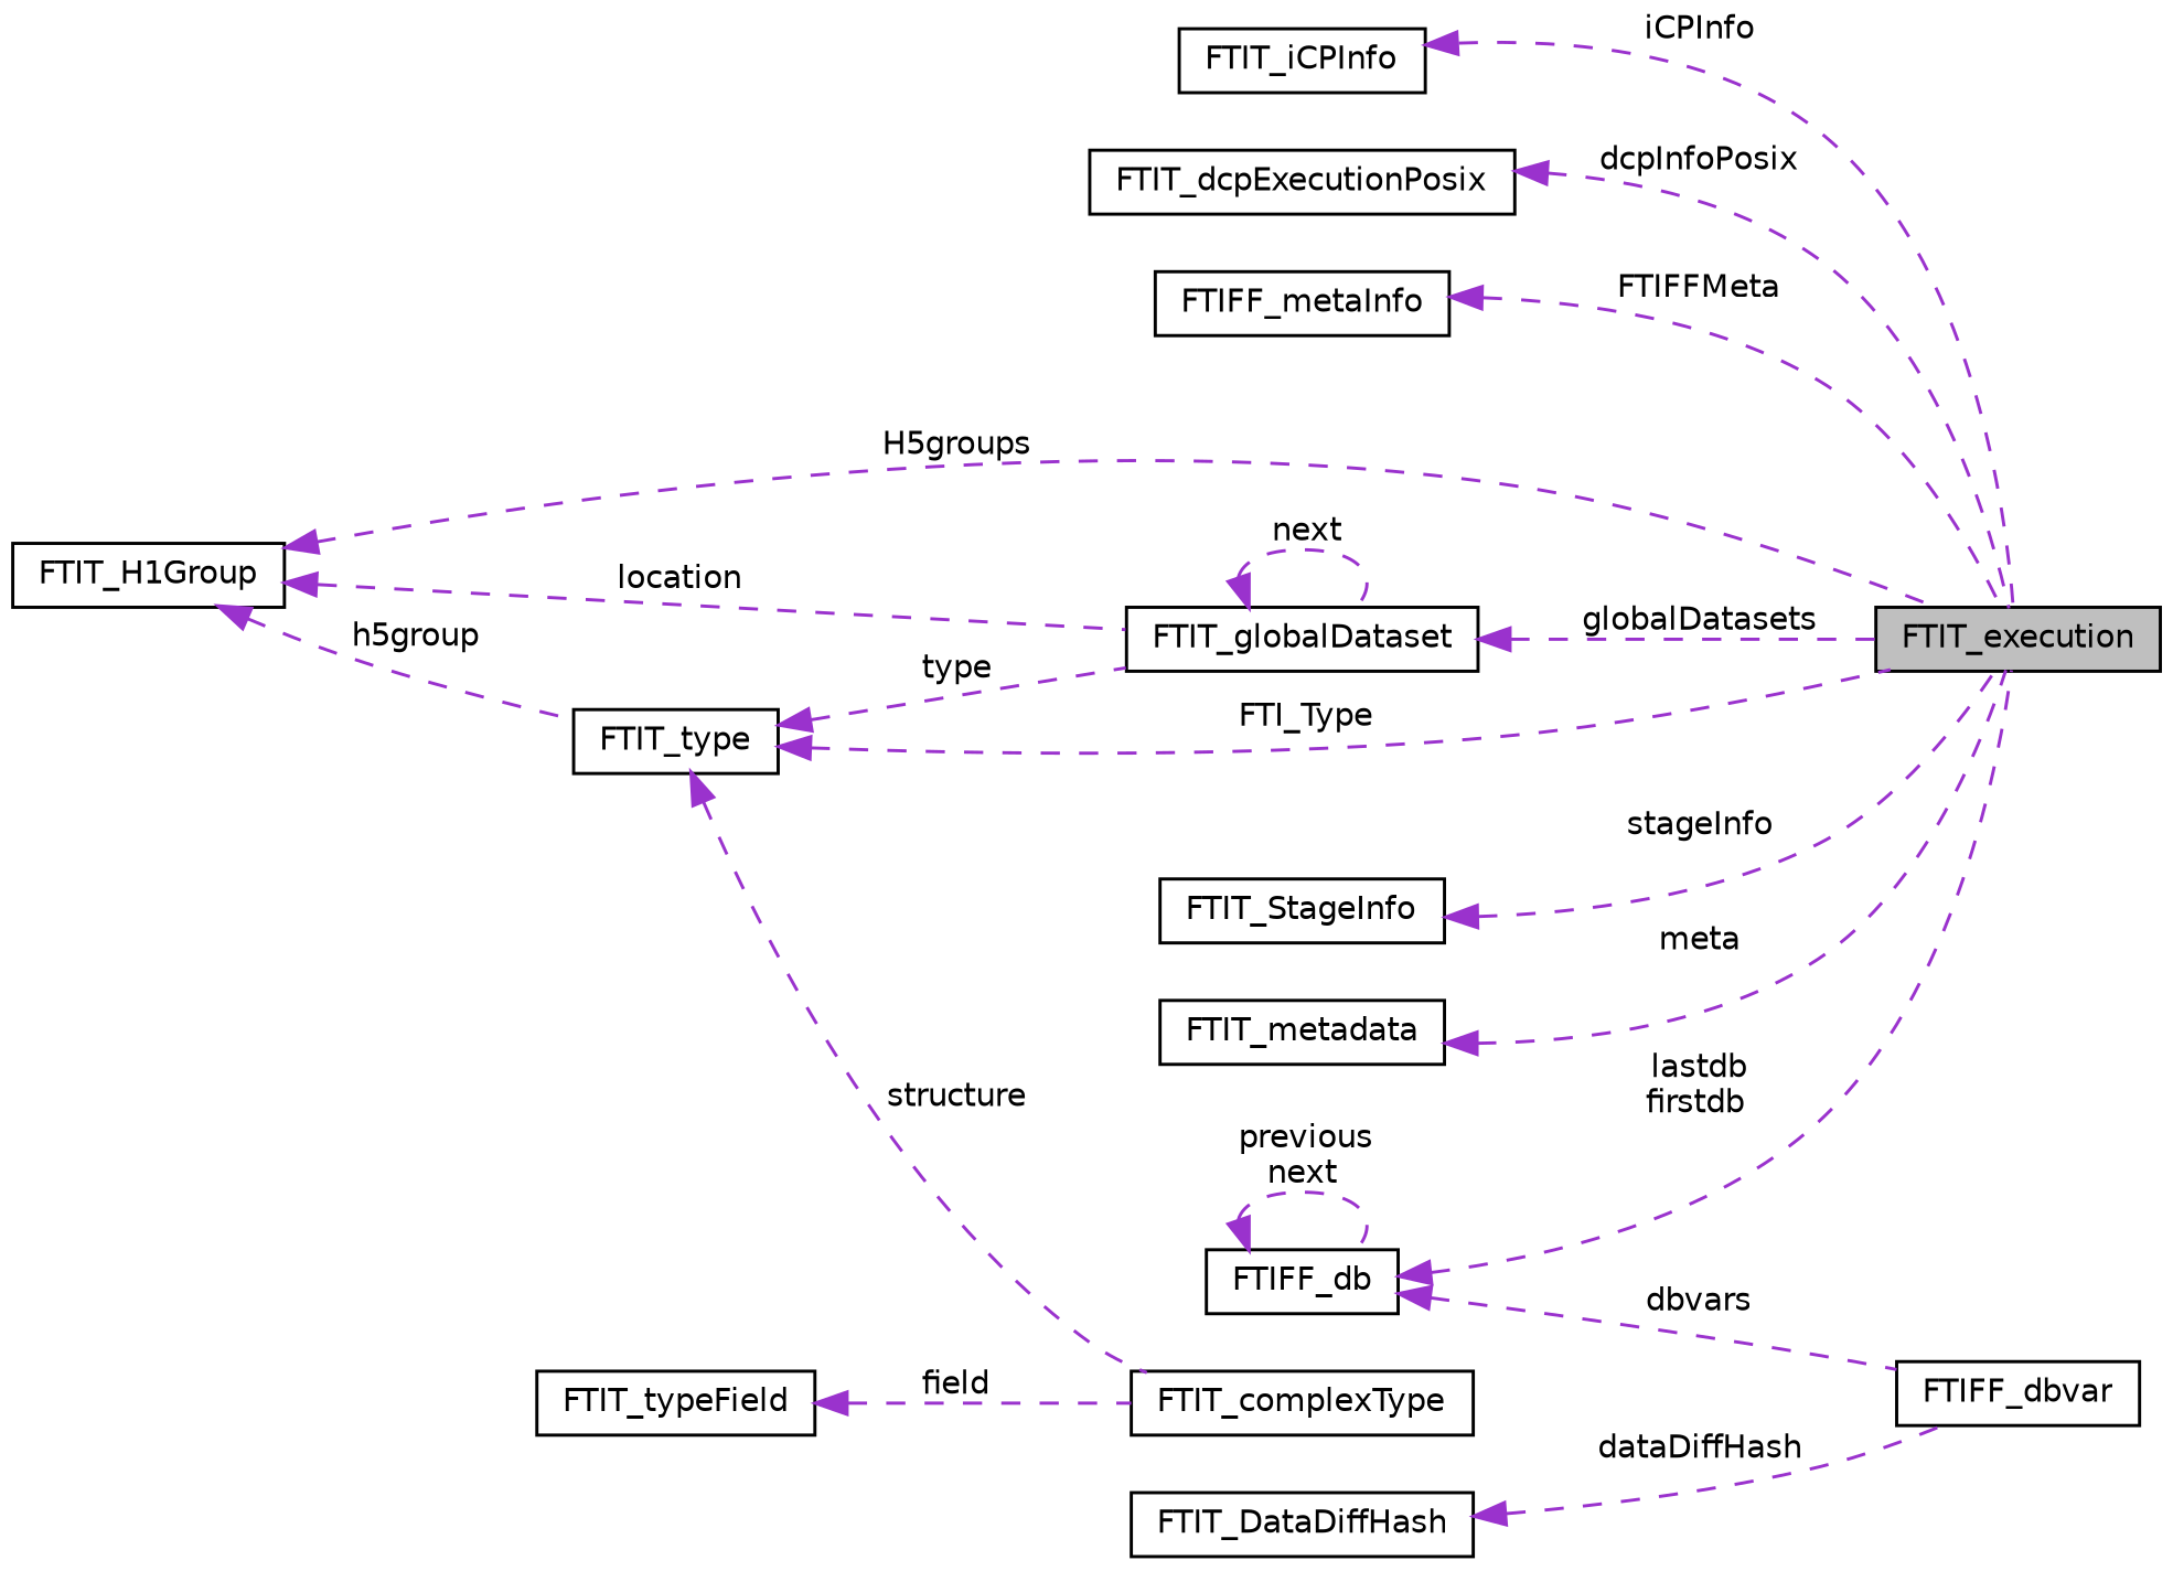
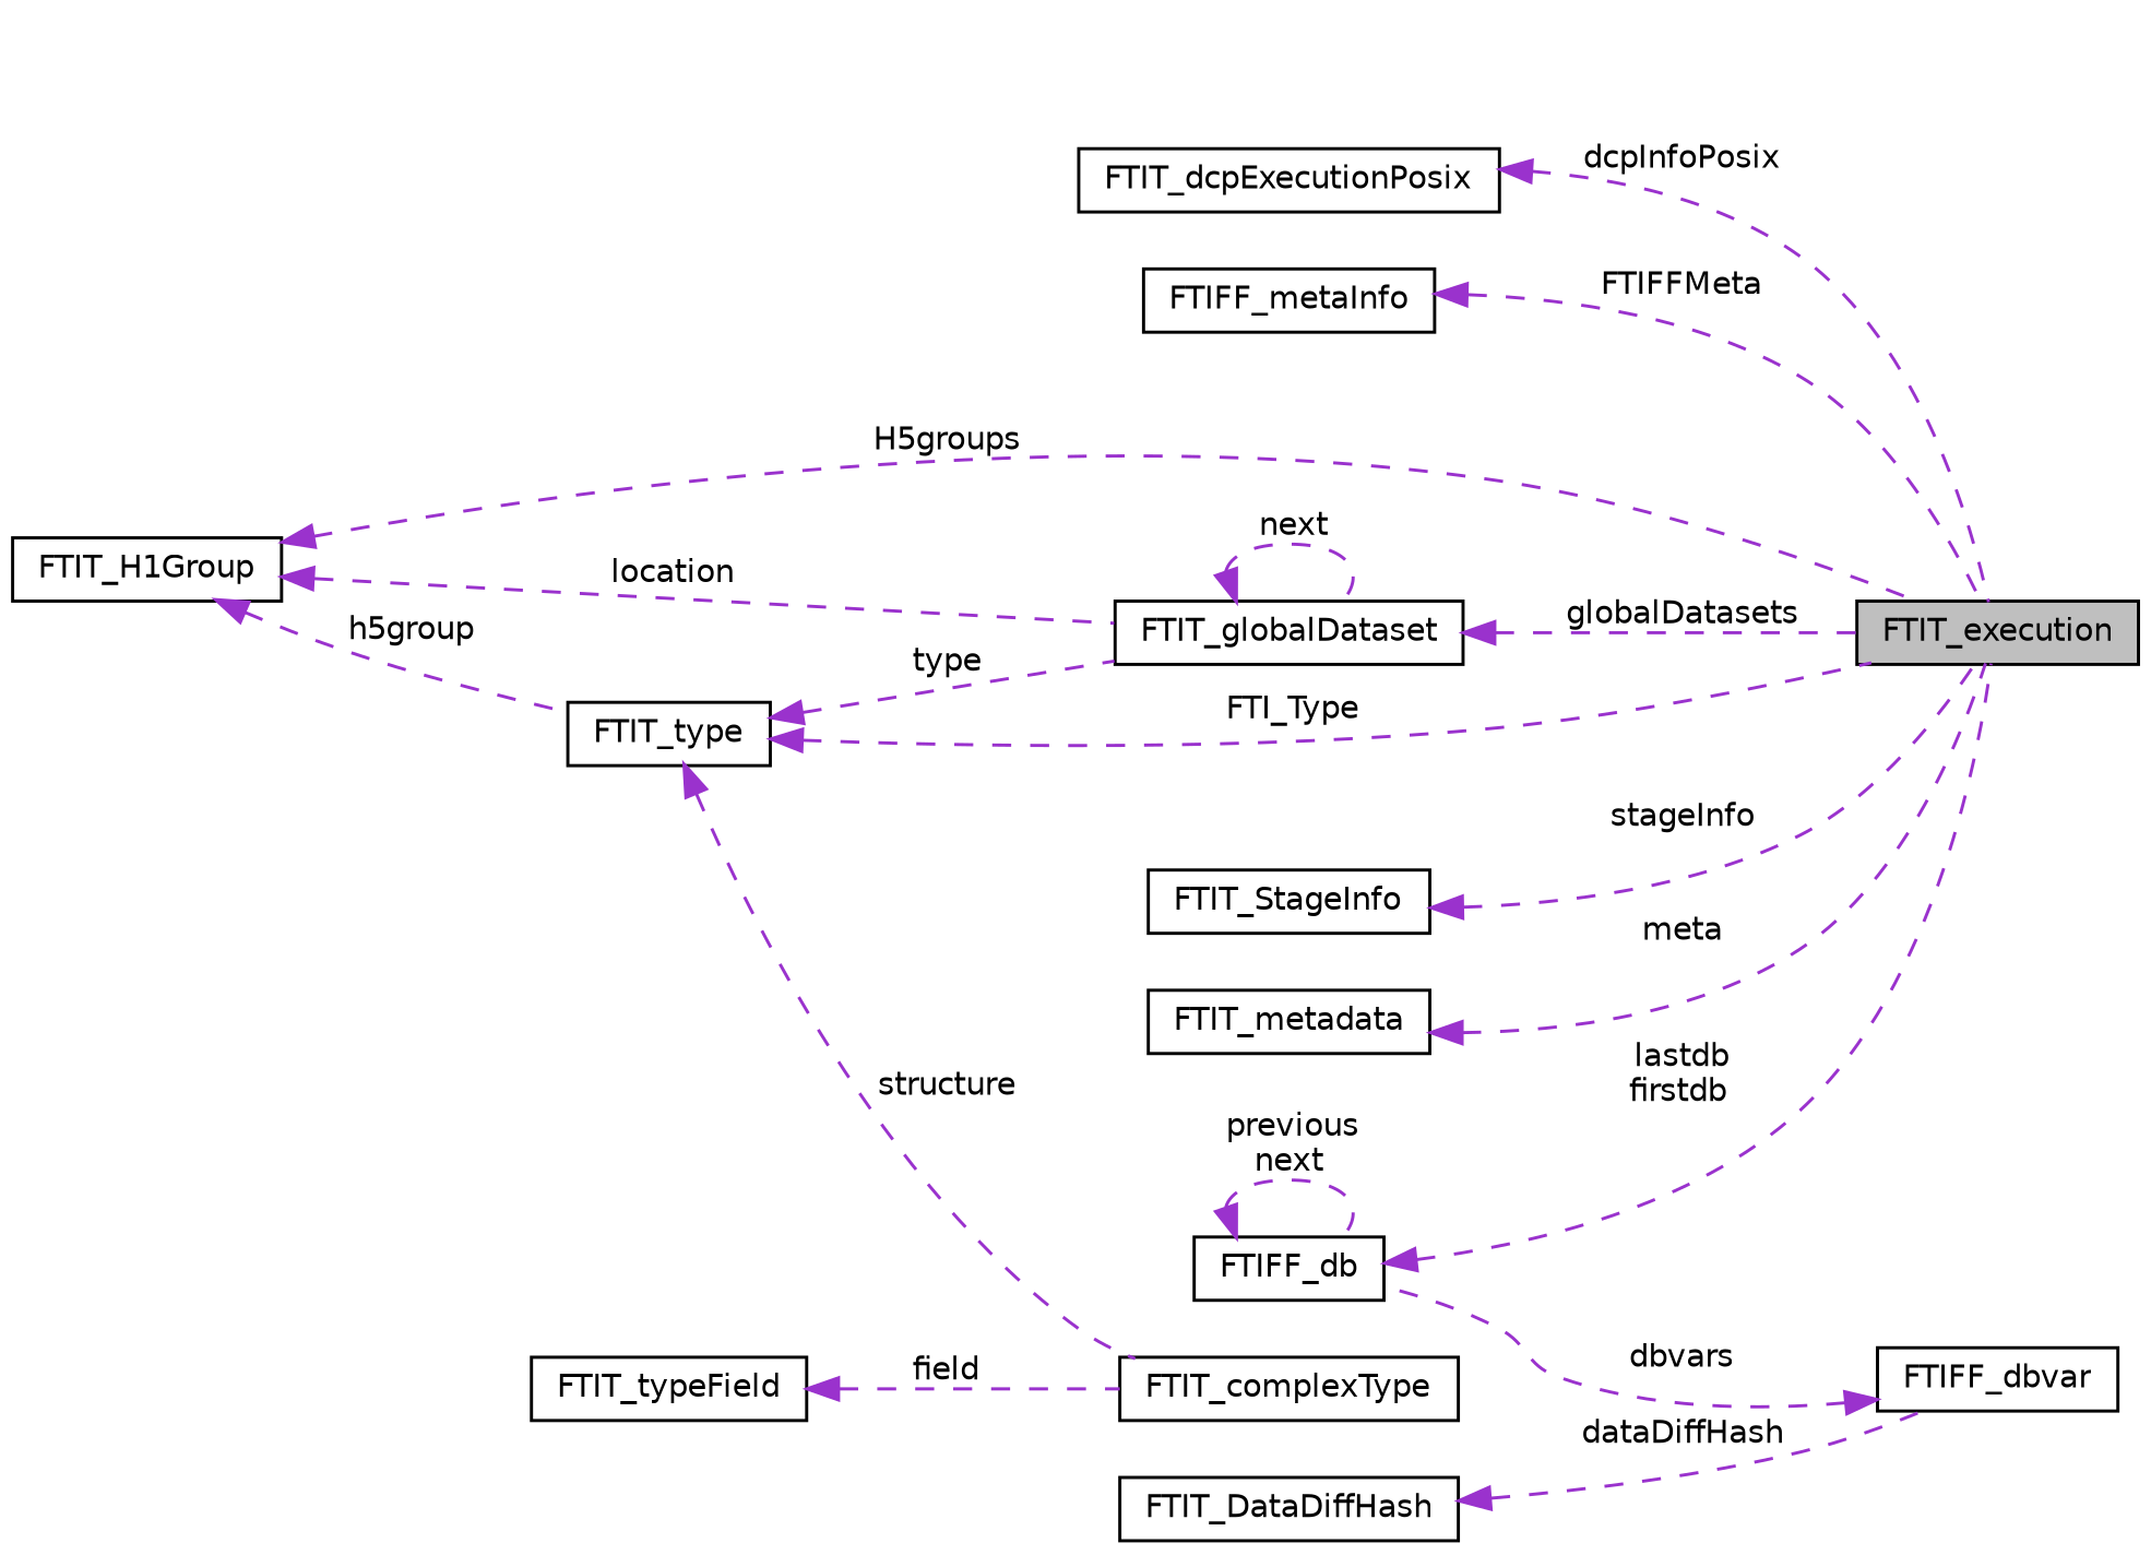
  digraph {
    rankdir=LR
    node [color=black fillcolor=white fontname=Helvetica fontsize=10 shape=record style=filled]
    edge [color=darkorchid3 dir=back fontname=Helvetica fontsize=10 labelfontname=Helvetica labelfontsize=10 style=dashed]
    n1 [fillcolor=grey75 fontcolor=black height=0.2 label=FTIT_execution width=0.4]
-   n2 [height=0.2 label=FTIT_iCPInfo width=0.4]
    n3 [height=0.2 label=FTIT_dcpExecutionPosix width=0.4]
    n4 [height=0.2 label=FTIFF_metaInfo width=0.4]
    n5 [height=0.2 label=FTIT_H1Group width=0.4]
    n6 [height=0.2 label=FTIT_globalDataset width=0.4]
    n7 [height=0.2 label=FTIT_type width=0.4]
    n8 [height=0.2 label=FTIT_complexType width=0.4]
    n9 [height=0.2 label=FTIT_typeField width=0.4]
    n10 [height=0.2 label=FTIFF_db width=0.4]
    n11 [height=0.2 label=FTIFF_dbvar width=0.4]
    n12 [height=0.2 label=FTIT_DataDiffHash width=0.4]
    n13 [height=0.2 label=FTIT_StageInfo width=0.4]
    n14 [height=0.2 label=FTIT_metadata width=0.4]
-   n2 -> n1 [label=" iCPInfo"]
    n3 -> n1 [label=" dcpInfoPosix"]
    n4 -> n1 [label=" FTIFFMeta"]
    n5 -> n1 [label=" H5groups"]
    n5 -> n6 [label=" location"]
    n5 -> n7 [label=" h5group"]
    n6 -> n1 [label=" globalDatasets"]
    n6 -> n6 [label=" next"]
    n7 -> n1 [label=" FTI_Type"]
    n7 -> n6 [label=" type"]
    n7 -> n8 [label=" structure"]
    n9 -> n8 [label=" field"]
    n10 -> n1 [label=" lastdb\nfirstdb"]
    n10 -> n10 [label=" previous\nnext"]
-   n10 -> n11 [label=" dbvars"]
+   n11 -> n10 [label=" dbvars"]
    n12 -> n11 [label=" dataDiffHash"]
    n13 -> n1 [label=" stageInfo"]
    n14 -> n1 [label=" meta"]
  }
